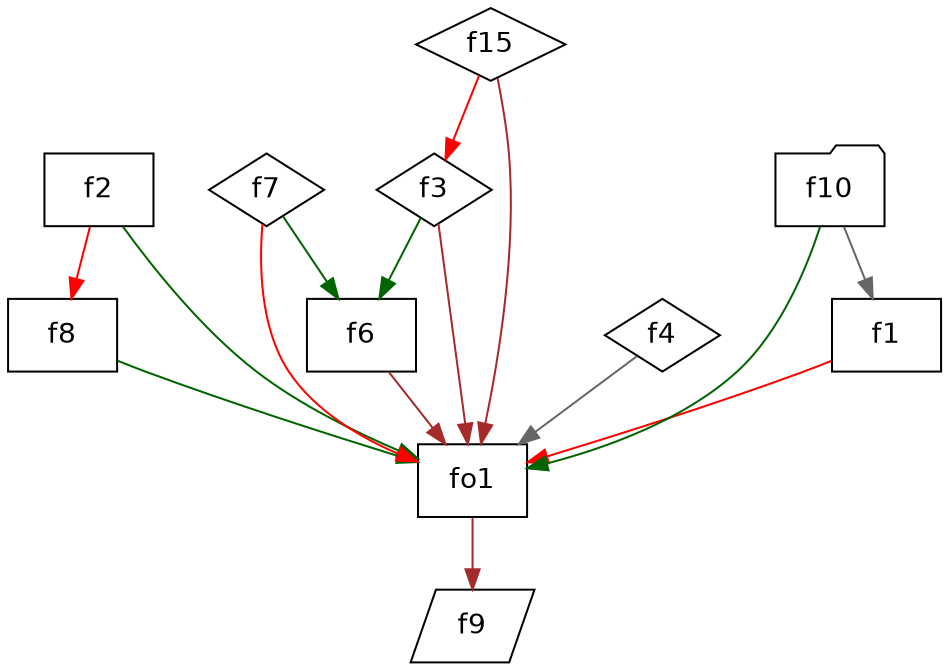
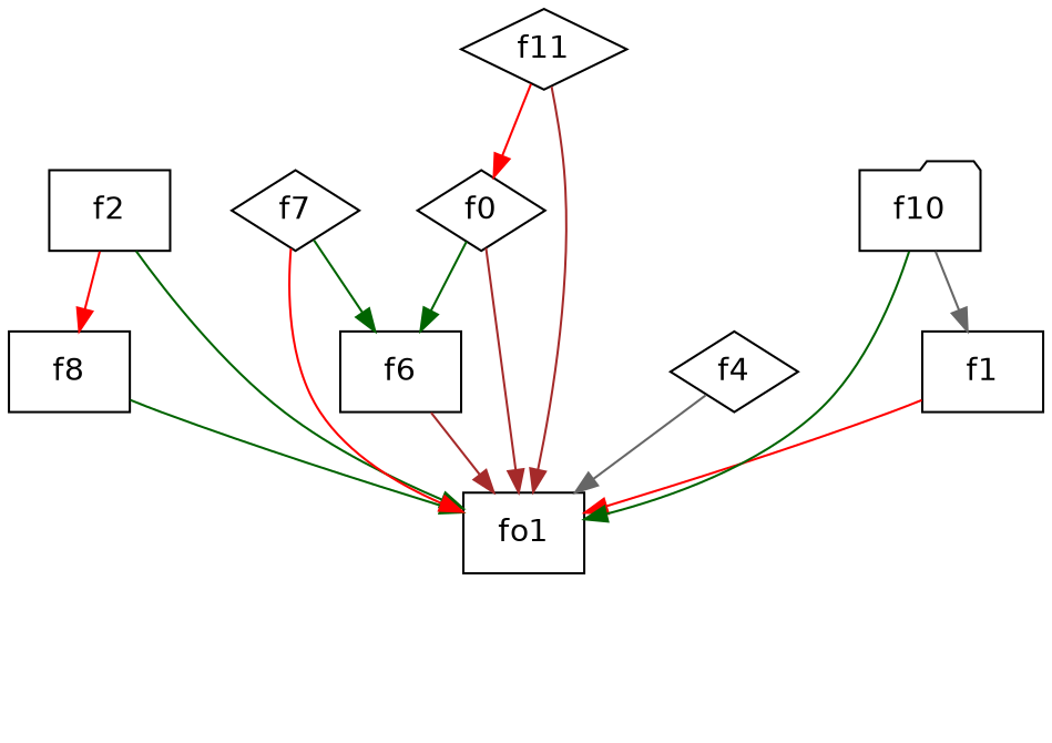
  strict digraph {
    fontname="DejaVu Sans"
    node [fontname="DejaVu Sans" shape=box]
    edge [color=darkgreen fontname="DejaVu Sans" weight=2]
    f1
    fo1
-   f9 [shape=parallelogram]
    f2
    f8
-   f3 [shape=diamond]
+   f3 [shape=diamond label=f0]
    f6
    f4 [shape=diamond]
    f7 [shape=diamond]
    f10 [shape=folder]
-   f11 [shape=diamond label=f15]
+   f11 [shape=diamond]
    f1 -> fo1 [color=red]
-   fo1 -> f9 [color=brown]
    f2 -> fo1
    f2 -> f8 [color=red]
    f8 -> fo1
    f3 -> fo1 [color=brown]
    f3 -> f6
    f6 -> fo1 [color=brown]
    f4 -> fo1 [color=gray40]
    f7 -> fo1 [color=red]
    f7 -> f6
    f10 -> f1 [color=gray40]
    f10 -> fo1
    f11 -> fo1 [color=brown]
    f11 -> f3 [color=red]
  }
